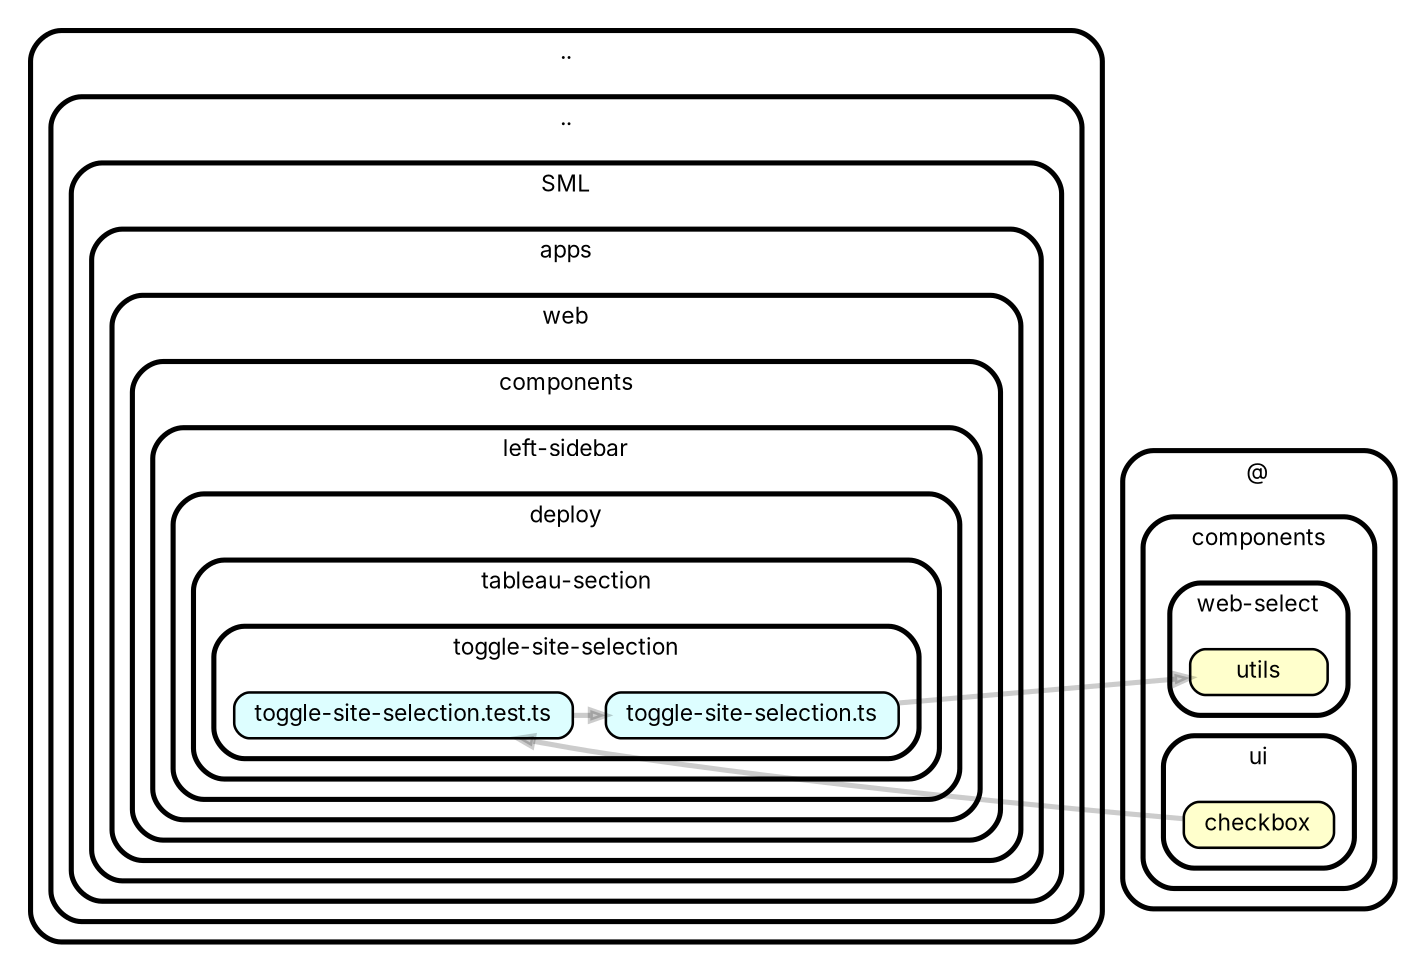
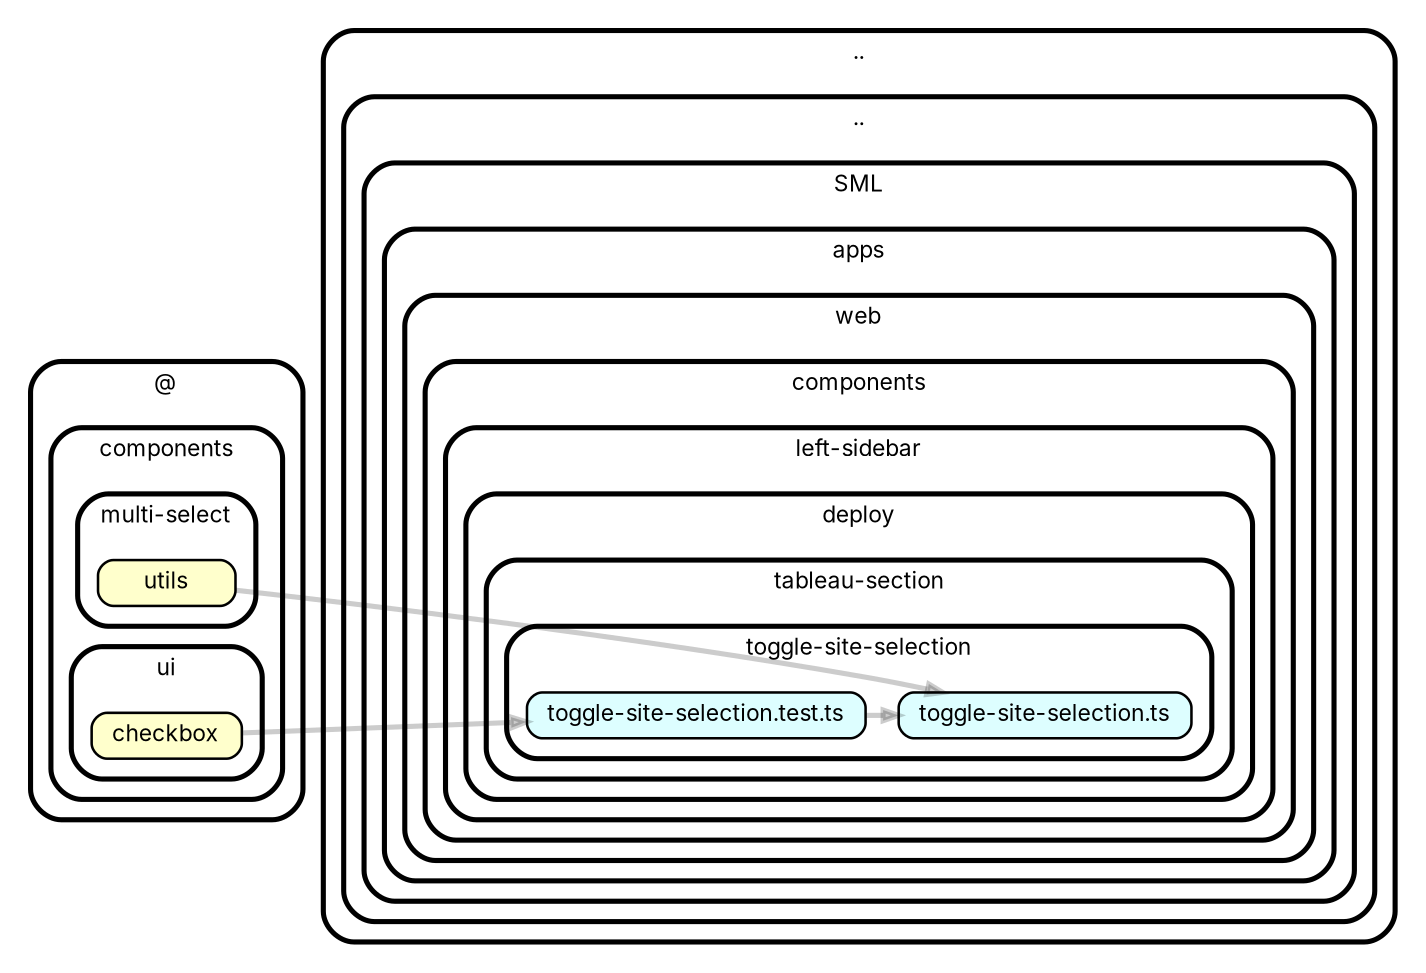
  strict digraph {
    compound=true
    fillcolor="#ffffff"
    fontname=Inter
    fontsize=9
    nodesep=0.16
    rankdir=LR
    ranksep=0.18
    splines=true
    style="rounded,bold,filled"
    node [color=black fillcolor="#ddfeff" fontcolor=black fontname=Inter fontsize=9 shape=box style="rounded, filled"]
    edge [arrowhead=normal arrowsize=0.6 color="#00000033" fontname=Inter fontsize=9 penwidth=2.0]
    n1 [height=0.2 label=<toggle-site-selection.test.ts>]
    n2 [height=0.2 label=<toggle-site-selection.ts>]
    n3 [fillcolor="#ffffcc" height=0.2 label=<utils>]
    n4 [fillcolor="#ffffcc" height=0.2 label=<checkbox>]
    subgraph cluster_1 {
      label=".."
      subgraph cluster_2 {
        label=".."
        subgraph cluster_3 {
          label=SML
          subgraph cluster_4 {
            label=apps
            subgraph cluster_5 {
              label=web
              subgraph cluster_6 {
                label=components
                subgraph cluster_7 {
                  label="left-sidebar"
                  subgraph cluster_8 {
                    label=deploy
                    subgraph cluster_9 {
                      label="tableau-section"
                      subgraph cluster_10 {
                        label="toggle-site-selection"
                        n1
                        n2
                      }
                    }
                  }
                }
              }
            }
          }
        }
      }
    }
    subgraph cluster_11 {
      label="@"
      subgraph cluster_12 {
        label=components
        subgraph cluster_13 {
-         label="web-select"
+         label="multi-select"
          n3
        }
        subgraph cluster_14 {
          label=ui
          n4
        }
      }
    }
    n1 -> n2
-   n2 -> n3
+   n3 -> n2
    n4 -> n1
  }
